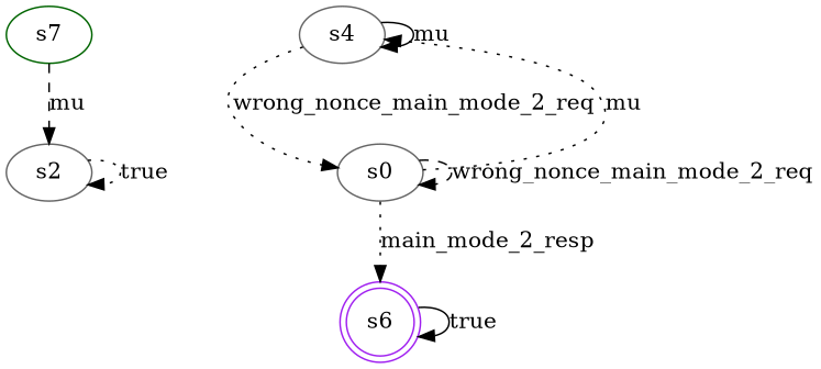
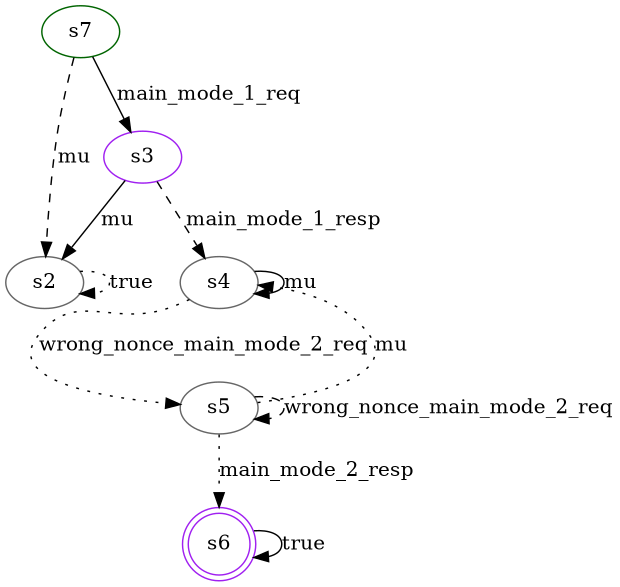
  digraph {
    node [color=gray40]
    edge [style=solid]
    n1 [color=darkgreen label=s7]
    n2 [label=s2]
+   n3 [color=purple label=s3]
    n4 [label=s4]
-   n5 [label=s0]
+   n5 [label=s5]
    n6 [color=purple label=s6 shape=doublecircle]
    n1 -> n2 [label=mu style=dashed]
+   n1 -> n3 [label=main_mode_1_req]
    n2 -> n2 [label=true style=dotted]
+   n3 -> n2 [label=mu]
+   n3 -> n4 [label=main_mode_1_resp style=dashed]
    n4 -> n4 [label=mu]
    n4 -> n5 [label=wrong_nonce_main_mode_2_req style=dotted]
    n5 -> n4 [label=mu style=dotted]
    n5 -> n5 [label=wrong_nonce_main_mode_2_req style=dashed]
    n5 -> n6 [label=main_mode_2_resp style=dotted]
    n6 -> n6 [label=true]
  }
